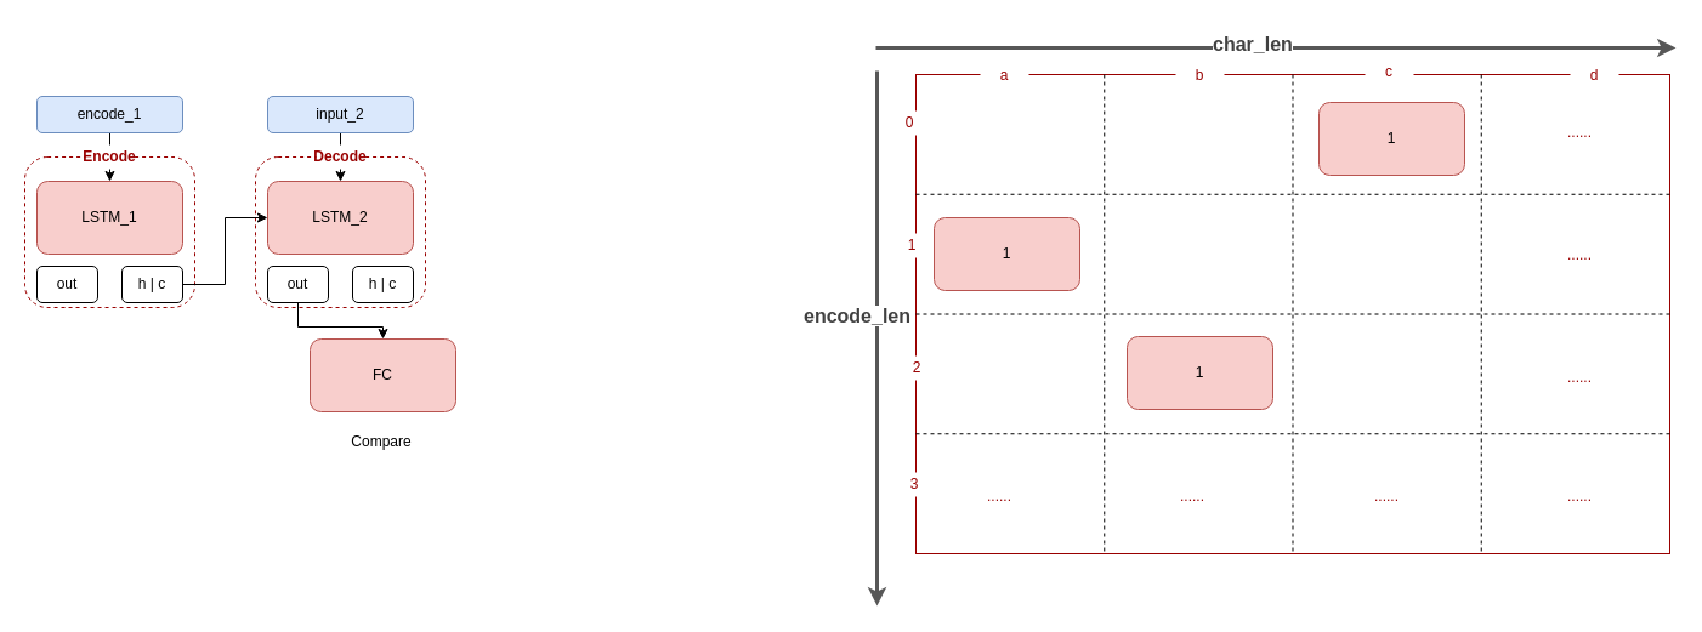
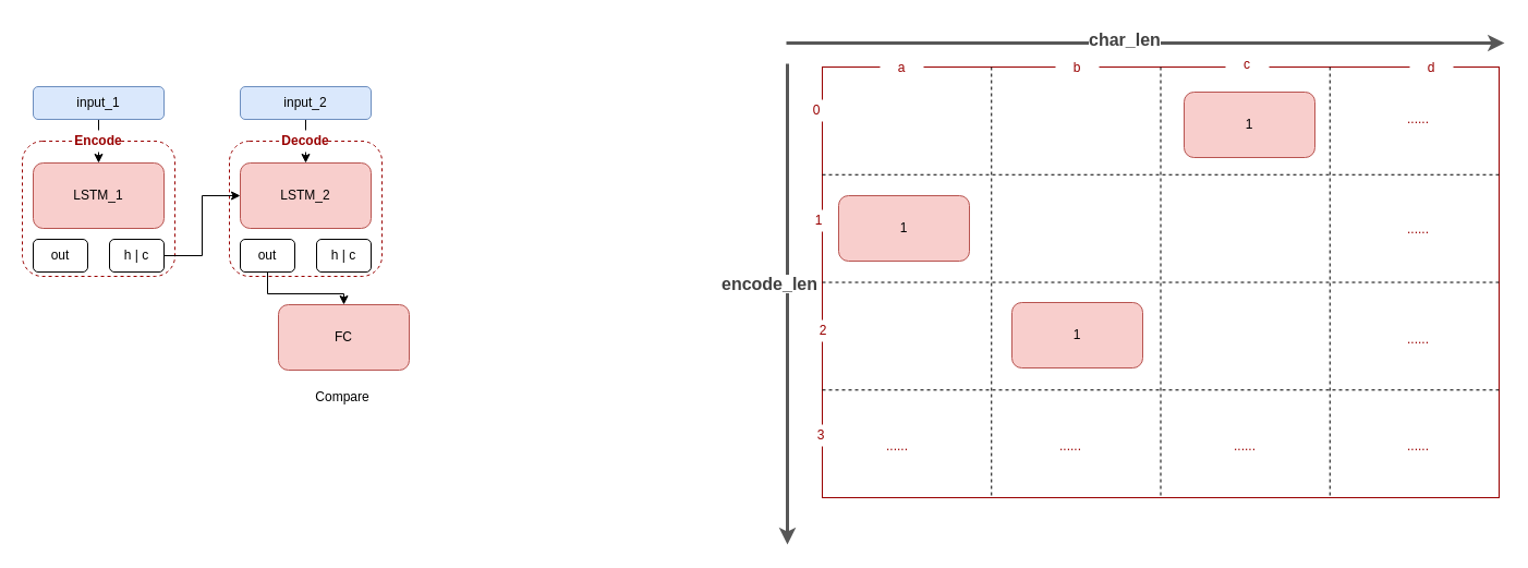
  <mxCell id="0" />
  <mxCell id="1" parent="0" />
  <mxCell id="2" value="" style="rounded=1;whiteSpace=wrap;html=1;fillColor=none;dashed=1;strokeColor=#990000;" vertex="1" parent="1"><mxGeometry x="210" y="129" width="140" height="124" as="geometry" /></mxCell>
  <mxCell id="3" value="" style="rounded=1;whiteSpace=wrap;html=1;fillColor=none;dashed=1;strokeColor=#990000;" vertex="1" parent="1"><mxGeometry x="20" y="129" width="140" height="124" as="geometry" /></mxCell>
  <mxCell id="4" value="LSTM_1" style="rounded=1;whiteSpace=wrap;html=1;fillColor=#f8cecc;strokeColor=#b85450;" vertex="1" parent="1"><mxGeometry x="30" y="149" width="120" height="60" as="geometry" /></mxCell>
  <mxCell id="5" value="LSTM_2" style="rounded=1;whiteSpace=wrap;html=1;fillColor=#f8cecc;strokeColor=#b85450;" vertex="1" parent="1"><mxGeometry x="220" y="149" width="120" height="60" as="geometry" /></mxCell>
  <mxCell id="6" value="out" style="rounded=1;whiteSpace=wrap;html=1;" vertex="1" parent="1"><mxGeometry x="30" y="219" width="50" height="30" as="geometry" /></mxCell>
  <mxCell id="7" style="edgeStyle=orthogonalEdgeStyle;rounded=0;orthogonalLoop=1;jettySize=auto;html=1;exitX=1;exitY=0.5;exitDx=0;exitDy=0;entryX=0;entryY=0.5;entryDx=0;entryDy=0;" edge="1" parent="1" source="8" target="5"><mxGeometry relative="1" as="geometry" /></mxCell>
  <mxCell id="8" value="h | c" style="rounded=1;whiteSpace=wrap;html=1;" vertex="1" parent="1"><mxGeometry x="100" y="219" width="50" height="30" as="geometry" /></mxCell>
  <mxCell id="9" value="out" style="rounded=1;whiteSpace=wrap;html=1;" vertex="1" parent="1"><mxGeometry x="220" y="219" width="50" height="30" as="geometry" /></mxCell>
  <mxCell id="10" style="edgeStyle=orthogonalEdgeStyle;rounded=0;orthogonalLoop=1;jettySize=auto;html=1;entryX=0.5;entryY=0;entryDx=0;entryDy=0;" edge="1" parent="1" source="9" target="16"><mxGeometry relative="1" as="geometry"><mxPoint x="224" y="273" as="sourcePoint" /><Array as="points"><mxPoint x="245" y="269" /><mxPoint x="315" y="269" /></Array></mxGeometry></mxCell>
  <mxCell id="11" value="h | c" style="rounded=1;whiteSpace=wrap;html=1;" vertex="1" parent="1"><mxGeometry x="290" y="219" width="50" height="30" as="geometry" /></mxCell>
  <mxCell id="12" style="edgeStyle=orthogonalEdgeStyle;rounded=0;orthogonalLoop=1;jettySize=auto;html=1;exitX=0.5;exitY=1;exitDx=0;exitDy=0;" edge="1" parent="1" source="13" target="4"><mxGeometry relative="1" as="geometry" /></mxCell>
- <mxCell id="13" value="encode_1" style="rounded=1;whiteSpace=wrap;html=1;fillColor=#dae8fc;strokeColor=#6c8ebf;" vertex="1" parent="1"><mxGeometry x="30" y="79" width="120" height="30" as="geometry" /></mxCell>
+ <mxCell id="13" value="input_1" style="rounded=1;whiteSpace=wrap;html=1;fillColor=#dae8fc;strokeColor=#6c8ebf;" vertex="1" parent="1"><mxGeometry x="30" y="79" width="120" height="30" as="geometry" /></mxCell>
  <mxCell id="14" style="edgeStyle=orthogonalEdgeStyle;rounded=0;orthogonalLoop=1;jettySize=auto;html=1;exitX=0.5;exitY=1;exitDx=0;exitDy=0;" edge="1" parent="1" source="15" target="5"><mxGeometry relative="1" as="geometry" /></mxCell>
  <mxCell id="15" value="input_2" style="rounded=1;whiteSpace=wrap;html=1;fillColor=#dae8fc;strokeColor=#6c8ebf;" vertex="1" parent="1"><mxGeometry x="220" y="79" width="120" height="30" as="geometry" /></mxCell>
  <mxCell id="16" value="FC" style="rounded=1;whiteSpace=wrap;html=1;fillColor=#f8cecc;strokeColor=#b85450;" vertex="1" parent="1"><mxGeometry x="255" y="279" width="120" height="60" as="geometry" /></mxCell>
  <mxCell id="17" value="Compare" style="text;html=1;strokeColor=none;align=center;verticalAlign=middle;whiteSpace=wrap;rounded=0;fillColor=#ffffff;" vertex="1" parent="1"><mxGeometry x="294" y="354" width="40" height="20" as="geometry" /></mxCell>
  <mxCell id="18" value="Encode" style="text;html=1;strokeColor=none;align=center;verticalAlign=middle;whiteSpace=wrap;rounded=0;fillColor=#ffffff;fontStyle=1;fontColor=#990000;" vertex="1" parent="1"><mxGeometry x="70" y="119" width="40" height="20" as="geometry" /></mxCell>
  <mxCell id="19" value="Decode" style="text;html=1;strokeColor=none;align=center;verticalAlign=middle;whiteSpace=wrap;rounded=0;fillColor=#ffffff;fontStyle=1;fontSize=12;fontColor=#990000;" vertex="1" parent="1"><mxGeometry x="260" y="119" width="40" height="20" as="geometry" /></mxCell>
  <mxCell id="20" value="" style="rounded=0;whiteSpace=wrap;html=1;strokeColor=#990000;fillColor=none;fontSize=12;fontColor=#990000;" vertex="1" parent="1"><mxGeometry x="754" y="61" width="621" height="395" as="geometry" /></mxCell>
  <mxCell id="21" value="" style="endArrow=none;dashed=1;html=1;strokeWidth=1;fontSize=12;fontColor=#990000;exitX=0;exitY=0.25;exitDx=0;exitDy=0;entryX=1;entryY=0.25;entryDx=0;entryDy=0;" edge="1" parent="1" source="20" target="20"><mxGeometry width="50" height="50" relative="1" as="geometry"><mxPoint x="878" y="403" as="sourcePoint" /><mxPoint x="928" y="353" as="targetPoint" /></mxGeometry></mxCell>
  <mxCell id="22" value="" style="endArrow=none;dashed=1;html=1;strokeWidth=1;fontSize=12;fontColor=#990000;exitX=0;exitY=0.5;exitDx=0;exitDy=0;entryX=1;entryY=0.5;entryDx=0;entryDy=0;" edge="1" parent="1" source="20" target="20"><mxGeometry width="50" height="50" relative="1" as="geometry"><mxPoint x="762" y="237" as="sourcePoint" /><mxPoint x="1383" y="237" as="targetPoint" /></mxGeometry></mxCell>
  <mxCell id="23" value="" style="endArrow=none;dashed=1;html=1;strokeWidth=1;fontSize=12;fontColor=#990000;exitX=0;exitY=0.75;exitDx=0;exitDy=0;entryX=1;entryY=0.75;entryDx=0;entryDy=0;" edge="1" parent="1" source="20" target="20"><mxGeometry width="50" height="50" relative="1" as="geometry"><mxPoint x="764" y="169.75" as="sourcePoint" /><mxPoint x="1385" y="169.75" as="targetPoint" /></mxGeometry></mxCell>
  <mxCell id="24" value="" style="endArrow=none;dashed=1;html=1;strokeWidth=1;fontSize=12;fontColor=#990000;exitX=0.25;exitY=0;exitDx=0;exitDy=0;entryX=0.25;entryY=1;entryDx=0;entryDy=0;" edge="1" parent="1" source="20" target="20"><mxGeometry width="50" height="50" relative="1" as="geometry"><mxPoint x="764" y="367.25" as="sourcePoint" /><mxPoint x="1385" y="367.25" as="targetPoint" /></mxGeometry></mxCell>
  <mxCell id="25" value="" style="endArrow=none;dashed=1;html=1;strokeWidth=1;fontSize=12;fontColor=#990000;exitX=0.5;exitY=0;exitDx=0;exitDy=0;entryX=0.5;entryY=1;entryDx=0;entryDy=0;" edge="1" parent="1" source="20" target="20"><mxGeometry width="50" height="50" relative="1" as="geometry"><mxPoint x="919.25" y="71" as="sourcePoint" /><mxPoint x="919.25" y="466" as="targetPoint" /></mxGeometry></mxCell>
  <mxCell id="26" value="" style="endArrow=none;dashed=1;html=1;strokeWidth=1;fontSize=12;fontColor=#990000;exitX=0.75;exitY=0;exitDx=0;exitDy=0;entryX=0.75;entryY=1;entryDx=0;entryDy=0;" edge="1" parent="1" source="20" target="20"><mxGeometry width="50" height="50" relative="1" as="geometry"><mxPoint x="1074.5" y="71" as="sourcePoint" /><mxPoint x="1074.5" y="466" as="targetPoint" /></mxGeometry></mxCell>
  <mxCell id="27" value="0" style="text;html=1;strokeColor=none;align=center;verticalAlign=middle;whiteSpace=wrap;rounded=0;fontSize=12;fontColor=#990000;fillColor=#ffffff;" vertex="1" parent="1"><mxGeometry x="729" y="91" width="40" height="20" as="geometry" /></mxCell>
  <mxCell id="28" value="1" style="text;html=1;strokeColor=none;align=center;verticalAlign=middle;whiteSpace=wrap;rounded=0;fontSize=12;fontColor=#990000;fillColor=#ffffff;" vertex="1" parent="1"><mxGeometry x="731" y="192" width="40" height="20" as="geometry" /></mxCell>
  <mxCell id="29" value="2" style="text;html=1;strokeColor=none;align=center;verticalAlign=middle;whiteSpace=wrap;rounded=0;fontSize=12;fontColor=#990000;fillColor=#ffffff;" vertex="1" parent="1"><mxGeometry x="735" y="293" width="40" height="20" as="geometry" /></mxCell>
  <mxCell id="30" value="3" style="text;html=1;strokeColor=none;align=center;verticalAlign=middle;whiteSpace=wrap;rounded=0;fontSize=12;fontColor=#990000;fillColor=#ffffff;" vertex="1" parent="1"><mxGeometry x="733" y="389" width="40" height="20" as="geometry" /></mxCell>
  <mxCell id="31" value="a" style="text;html=1;strokeColor=none;align=center;verticalAlign=middle;whiteSpace=wrap;rounded=0;fontSize=12;fontColor=#990000;fillColor=#ffffff;" vertex="1" parent="1"><mxGeometry x="807" y="52" width="40" height="20" as="geometry" /></mxCell>
  <mxCell id="32" value="b" style="text;html=1;strokeColor=none;align=center;verticalAlign=middle;whiteSpace=wrap;rounded=0;fontSize=12;fontColor=#990000;fillColor=#ffffff;" vertex="1" parent="1"><mxGeometry x="968" y="52" width="40" height="20" as="geometry" /></mxCell>
  <mxCell id="33" value="c" style="text;html=1;strokeColor=none;align=center;verticalAlign=middle;whiteSpace=wrap;rounded=0;fontSize=12;fontColor=#990000;fillColor=#ffffff;" vertex="1" parent="1"><mxGeometry x="1124" y="49" width="40" height="20" as="geometry" /></mxCell>
  <mxCell id="34" value="d" style="text;html=1;strokeColor=none;align=center;verticalAlign=middle;whiteSpace=wrap;rounded=0;fontSize=12;fontColor=#990000;fillColor=#ffffff;" vertex="1" parent="1"><mxGeometry x="1293" y="52" width="40" height="20" as="geometry" /></mxCell>
  <mxCell id="35" value="1" style="rounded=1;whiteSpace=wrap;html=1;strokeColor=#b85450;fillColor=#f8cecc;fontSize=12;" vertex="1" parent="1"><mxGeometry x="1086" y="84" width="120" height="60" as="geometry" /></mxCell>
  <mxCell id="36" value="1" style="rounded=1;whiteSpace=wrap;html=1;strokeColor=#b85450;fillColor=#f8cecc;fontSize=12;" vertex="1" parent="1"><mxGeometry x="769" y="179" width="120" height="60" as="geometry" /></mxCell>
  <mxCell id="37" value="1" style="rounded=1;whiteSpace=wrap;html=1;strokeColor=#b85450;fillColor=#f8cecc;fontSize=12;" vertex="1" parent="1"><mxGeometry x="928" y="277" width="120" height="60" as="geometry" /></mxCell>
  <mxCell id="38" value="......" style="text;html=1;strokeColor=none;align=center;verticalAlign=middle;whiteSpace=wrap;rounded=0;fontSize=12;fontColor=#990000;fillColor=#ffffff;" vertex="1" parent="1"><mxGeometry x="803" y="399" width="40" height="20" as="geometry" /></mxCell>
  <mxCell id="39" value="......" style="text;html=1;strokeColor=none;align=center;verticalAlign=middle;whiteSpace=wrap;rounded=0;fontSize=12;fontColor=#990000;fillColor=#ffffff;" vertex="1" parent="1"><mxGeometry x="971" y="397" width="40" height="20" as="geometry" /></mxCell>
  <mxCell id="40" value="......" style="text;html=1;strokeColor=none;align=center;verticalAlign=middle;whiteSpace=wrap;rounded=0;fontSize=12;fontColor=#990000;fillColor=#ffffff;" vertex="1" parent="1"><mxGeometry x="962" y="399" width="40" height="20" as="geometry" /></mxCell>
  <mxCell id="41" value="......" style="text;html=1;strokeColor=none;align=center;verticalAlign=middle;whiteSpace=wrap;rounded=0;fontSize=12;fontColor=#990000;fillColor=#ffffff;" vertex="1" parent="1"><mxGeometry x="1122" y="399" width="40" height="20" as="geometry" /></mxCell>
  <mxCell id="42" value="......" style="text;html=1;strokeColor=none;align=center;verticalAlign=middle;whiteSpace=wrap;rounded=0;fontSize=12;fontColor=#990000;fillColor=#ffffff;" vertex="1" parent="1"><mxGeometry x="1281" y="399" width="40" height="20" as="geometry" /></mxCell>
  <mxCell id="43" value="......" style="text;html=1;strokeColor=none;align=center;verticalAlign=middle;whiteSpace=wrap;rounded=0;fontSize=12;fontColor=#990000;fillColor=#ffffff;" vertex="1" parent="1"><mxGeometry x="1281" y="301" width="40" height="20" as="geometry" /></mxCell>
  <mxCell id="44" value="......" style="text;html=1;strokeColor=none;align=center;verticalAlign=middle;whiteSpace=wrap;rounded=0;fontSize=12;fontColor=#990000;fillColor=#ffffff;" vertex="1" parent="1"><mxGeometry x="1281" y="200" width="40" height="20" as="geometry" /></mxCell>
  <mxCell id="45" value="......" style="text;html=1;strokeColor=none;align=center;verticalAlign=middle;whiteSpace=wrap;rounded=0;fontSize=12;fontColor=#990000;fillColor=#ffffff;" vertex="1" parent="1"><mxGeometry x="1281" y="99" width="40" height="20" as="geometry" /></mxCell>
  <mxCell id="46" value="" style="endArrow=classic;html=1;strokeWidth=3;fontSize=12;fontColor=#990000;strokeColor=#575757;" edge="1" parent="1"><mxGeometry width="50" height="50" relative="1" as="geometry"><mxPoint x="722" y="58" as="sourcePoint" /><mxPoint x="722" y="499" as="targetPoint" /></mxGeometry></mxCell>
  <mxCell id="47" value="" style="endArrow=classic;html=1;strokeWidth=3;fontSize=12;fontColor=#990000;strokeColor=#575757;" edge="1" parent="1"><mxGeometry width="50" height="50" relative="1" as="geometry"><mxPoint x="721" y="39" as="sourcePoint" /><mxPoint x="1380" y="39" as="targetPoint" /></mxGeometry></mxCell>
  <mxCell id="48" value="&lt;span style=&quot;color: rgba(0, 0, 0, 0.75); font-size: 16px; font-style: normal; letter-spacing: normal; text-align: left; text-indent: 0px; text-transform: none; word-spacing: 0px; background-color: rgb(255, 255, 255); display: inline; float: none;&quot;&gt;encode_len&lt;/span&gt;" style="text;whiteSpace=wrap;html=1;fontSize=12;fontColor=#990000;fontStyle=1" vertex="1" parent="1"><mxGeometry x="660" y="244" width="103" height="29" as="geometry" /></mxCell>
  <mxCell id="49" value="&lt;span style=&quot;color: rgba(0, 0, 0, 0.75); font-size: 16px; font-style: normal; letter-spacing: normal; text-align: left; text-indent: 0px; text-transform: none; word-spacing: 0px; background-color: rgb(255, 255, 255); display: inline; float: none;&quot;&gt;char_len&lt;/span&gt;" style="text;whiteSpace=wrap;html=1;fontSize=12;fontColor=#990000;fontStyle=1" vertex="1" parent="1"><mxGeometry x="997" y="20" width="81" height="29" as="geometry" /></mxCell>
